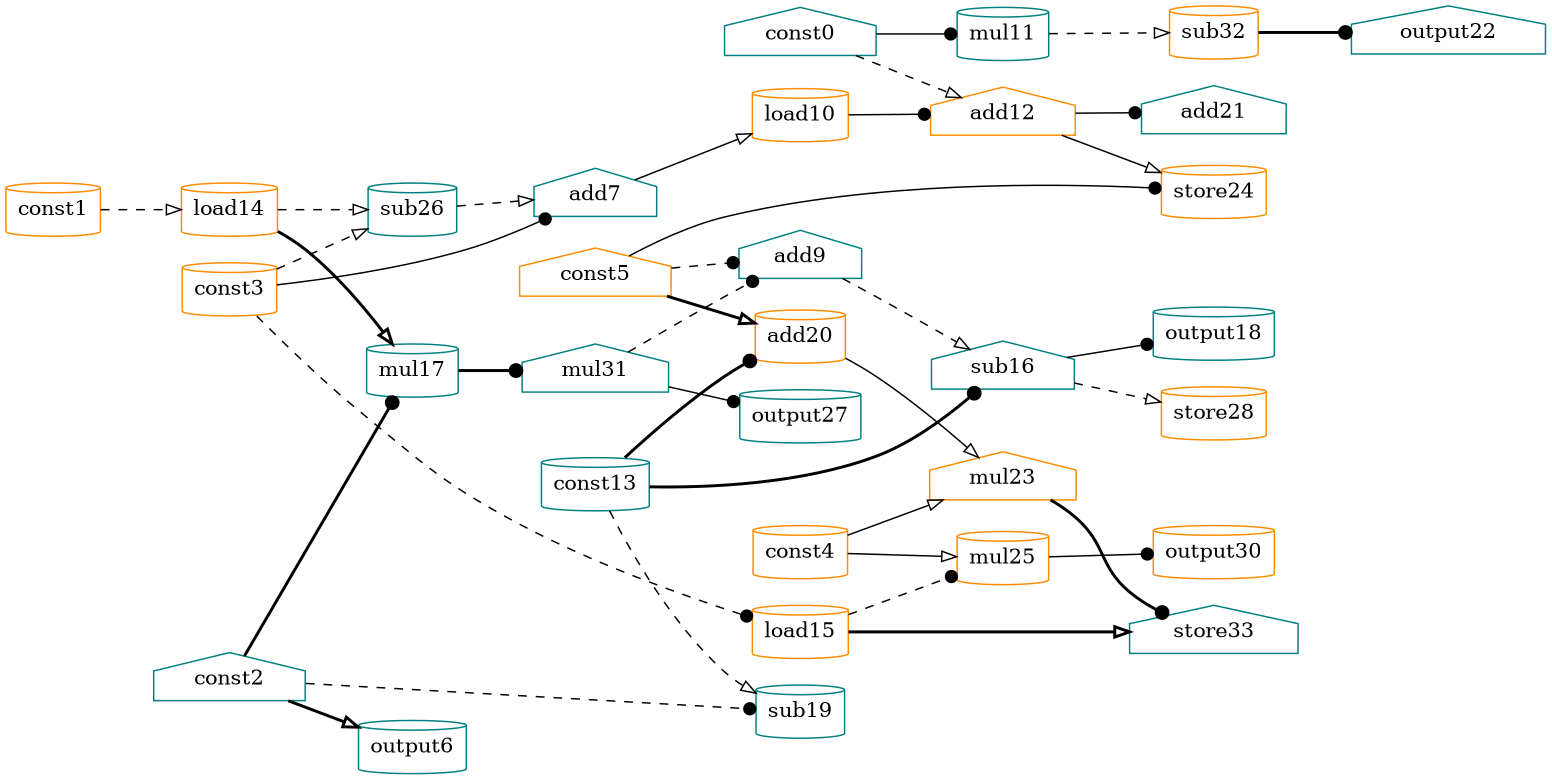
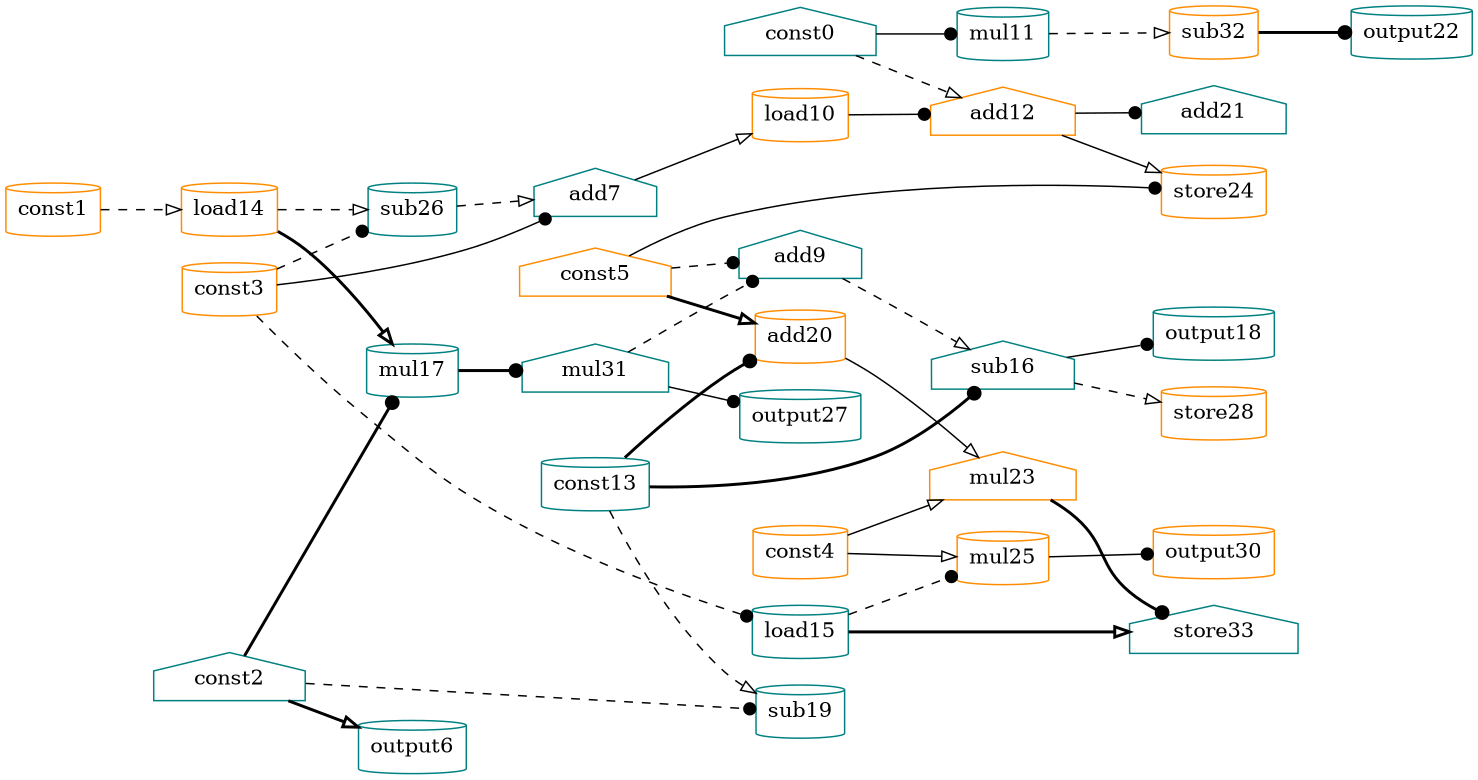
  digraph {
    rankdir=LR
    node [color=teal opcode=const shape=cylinder]
    edge [arrowhead=dot operand=0 style=dashed]
    const0 [shape=house]
    mul11 [opcode=mul]
    add12 [color=darkorange opcode=add shape=house]
    sub32 [color=darkorange opcode=sub]
    store24 [color=darkorange opcode=store]
    add21 [opcode=add shape=house]
    const1 [color=darkorange]
    load14 [color=darkorange opcode=load]
    mul17 [opcode=mul]
    sub26 [opcode=sub]
    const2 [shape=house]
    output6 [opcode=output]
    sub19 [opcode=sub]
    mul31 [opcode=mul shape=house]
    const3 [color=darkorange]
    add7 [opcode=add shape=house]
-   load15 [color=darkorange opcode=load]
+   load15 [opcode=load]
    load10 [color=darkorange opcode=load]
    mul25 [color=darkorange opcode=mul]
    store33 [opcode=store shape=house]
    const4 [color=darkorange]
    mul23 [color=darkorange opcode=mul shape=house]
    output30 [color=darkorange opcode=output]
    const5 [color=darkorange shape=house]
    add9 [opcode=add shape=house]
    add20 [color=darkorange opcode=add]
    sub16 [opcode=sub shape=house]
    store28 [color=darkorange opcode=store]
    output27 [opcode=output]
    output18 [opcode=output]
-   output22 [opcode=output shape=house]
+   output22 [opcode=output]
    const13
    const0 -> mul11 [style=solid]
    const0 -> add12 [arrowhead=onormal]
    mul11 -> sub32 [arrowhead=onormal]
    add12 -> store24 [arrowhead=onormal style=solid]
    add12 -> add21 [operand=1 style=solid]
    sub32 -> output22 [style=bold]
    const1 -> load14 [arrowhead=onormal]
    load14 -> mul17 [arrowhead=onormal operand=1 style=bold]
    load14 -> sub26 [arrowhead=onormal operand=1]
    mul17 -> mul31 [operand=1 style=bold]
    sub26 -> add7 [arrowhead=onormal]
    const2 -> mul17 [style=bold]
    const2 -> output6 [arrowhead=onormal style=bold]
    const2 -> sub19
    mul31 -> add9 [operand=1]
    mul31 -> output27 [style=solid]
-   const3 -> sub26 [arrowhead=onormal]
+   const3 -> sub26
    const3 -> add7 [operand=1 style=solid]
    const3 -> load15
    add7 -> load10 [arrowhead=onormal style=solid]
    load15 -> mul25 [operand=1]
    load15 -> store33 [arrowhead=onormal style=bold]
    load10 -> add12 [operand=1 style=solid]
    mul25 -> output30 [style=solid]
    const4 -> mul25 [arrowhead=onormal style=solid]
    const4 -> mul23 [arrowhead=onormal style=solid]
    mul23 -> store33 [operand=1 style=bold]
    const5 -> store24 [operand=1 style=solid]
    const5 -> add9
    const5 -> add20 [arrowhead=onormal operand=1 style=bold]
    add9 -> sub16 [arrowhead=onormal]
    add20 -> mul23 [arrowhead=onormal operand=1 style=solid]
    sub16 -> store28 [arrowhead=onormal]
    sub16 -> output18 [style=solid]
    const13 -> sub19 [arrowhead=onormal operand=1]
    const13 -> add20 [style=bold]
    const13 -> sub16 [operand=1 style=bold]
  }
